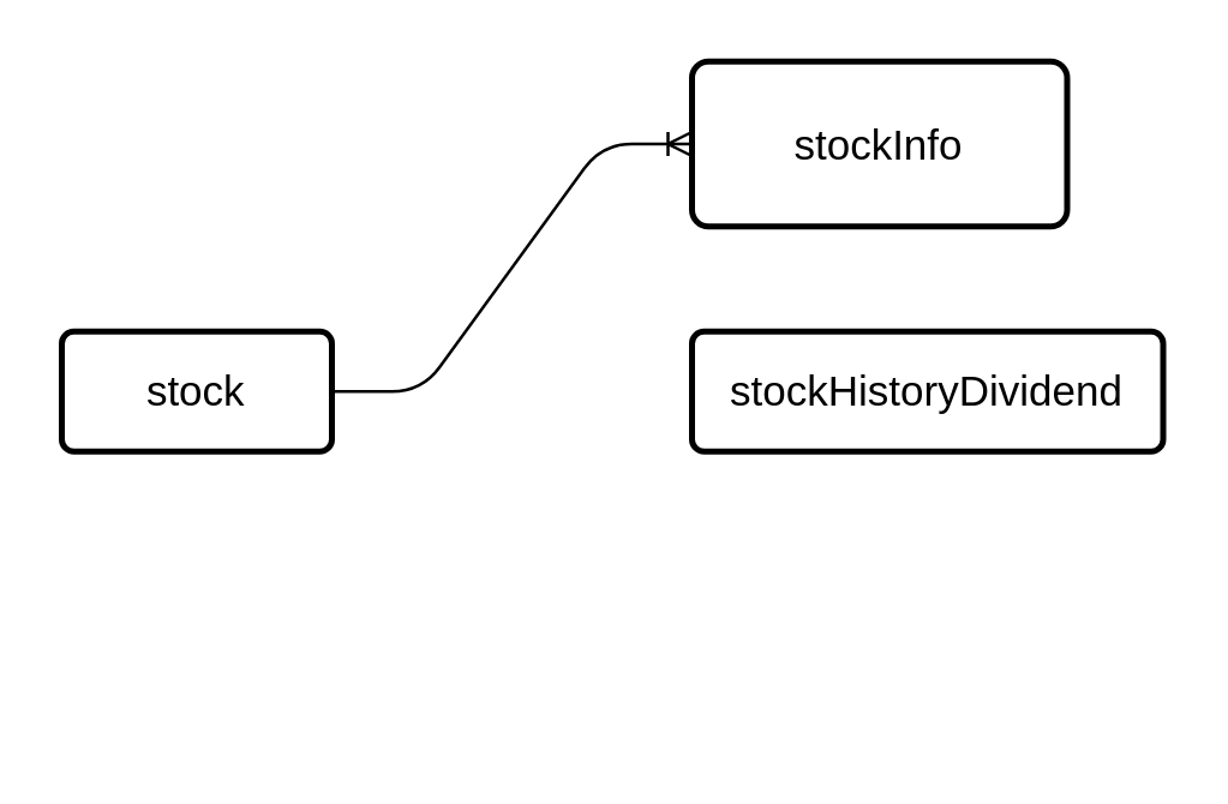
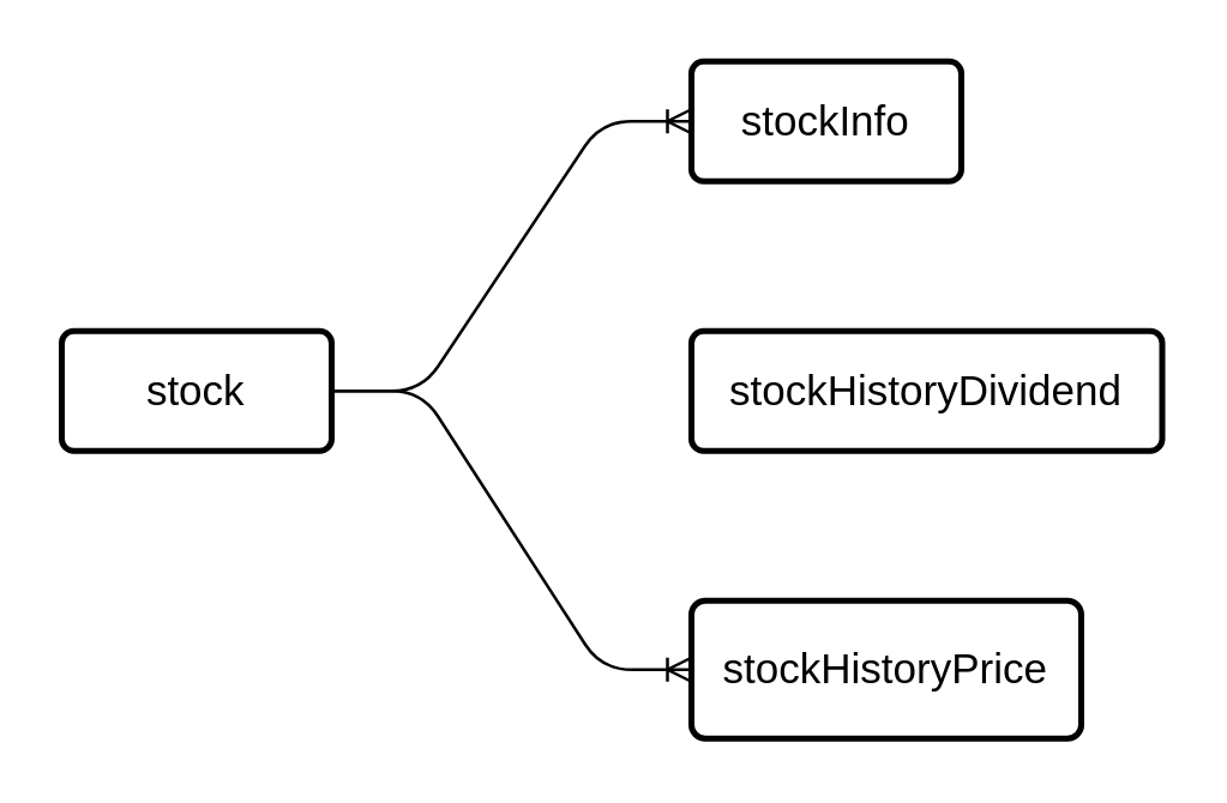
  <mxCell id="0" />
  <mxCell id="1" parent="0" />
  <mxCell id="2" value="stock" style="strokeWidth=2;rounded=1;arcSize=10;whiteSpace=wrap;html=1;align=center;fontSize=14;" vertex="1" parent="1"><mxGeometry x="20" y="110" width="90" height="40" as="geometry" /></mxCell>
+ <mxCell id="3" value="stockHistoryPrice&lt;br&gt;" style="strokeWidth=2;rounded=1;arcSize=10;whiteSpace=wrap;html=1;align=center;fontSize=14;" vertex="1" parent="1"><mxGeometry x="230" y="200" width="130" height="46" as="geometry" /></mxCell>
  <mxCell id="4" value="stockHistoryDividend&lt;br&gt;" style="strokeWidth=2;rounded=1;arcSize=10;whiteSpace=wrap;html=1;align=center;fontSize=14;" vertex="1" parent="1"><mxGeometry x="230" y="110" width="157" height="40" as="geometry" /></mxCell>
- <mxCell id="6" value="stockInfo" style="strokeWidth=2;rounded=1;arcSize=10;whiteSpace=wrap;html=1;align=center;fontSize=14;" vertex="1" parent="1"><mxGeometry x="230" y="20" width="125" height="55" as="geometry" /></mxCell>
+ <mxCell id="5" value="" style="edgeStyle=entityRelationEdgeStyle;fontSize=12;html=1;endArrow=ERoneToMany;exitX=1;exitY=0.5;exitDx=0;exitDy=0;entryX=0;entryY=0.5;entryDx=0;entryDy=0;" edge="1" parent="1" source="2" target="3"><mxGeometry width="100" height="100" relative="1" as="geometry"><mxPoint x="120" y="160" as="sourcePoint" /><mxPoint x="220" y="60" as="targetPoint" /></mxGeometry></mxCell>
+ <mxCell id="6" value="stockInfo" style="strokeWidth=2;rounded=1;arcSize=10;whiteSpace=wrap;html=1;align=center;fontSize=14;" vertex="1" parent="1"><mxGeometry x="230" y="20" width="90" height="40" as="geometry" /></mxCell>
  <mxCell id="7" value="" style="edgeStyle=entityRelationEdgeStyle;fontSize=12;html=1;endArrow=ERoneToMany;entryX=0;entryY=0.5;entryDx=0;entryDy=0;" edge="1" parent="1" target="6"><mxGeometry width="100" height="100" relative="1" as="geometry"><mxPoint x="110" y="130" as="sourcePoint" /><mxPoint x="240" y="233" as="targetPoint" /></mxGeometry></mxCell>
